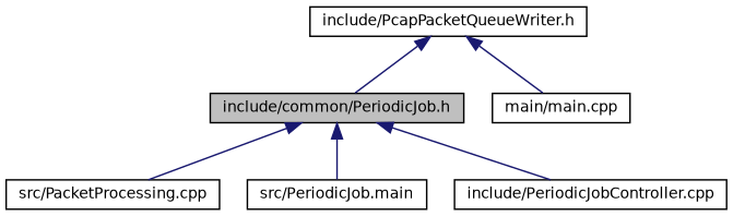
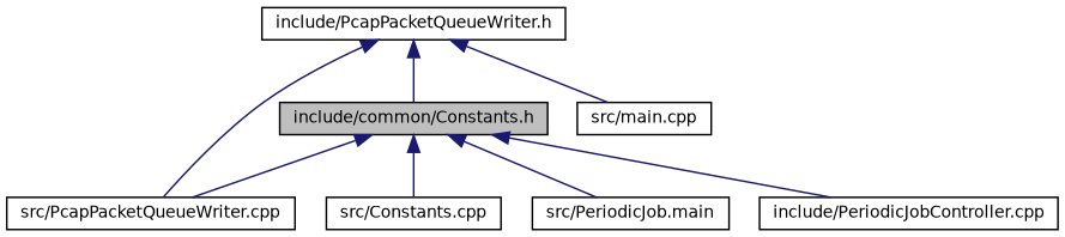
  digraph {
    fontname="DejaVu Sans"
    node [color=black fillcolor=white fontname="DejaVu Sans" fontsize=10 shape=record style=filled]
    edge [color=midnightblue dir=back fontname="DejaVu Sans" fontsize=10 labelfontname=Helvetica labelfontsize=10 style=solid]
-   n1 [fillcolor=grey75 fontcolor=black height=0.2 label="include/common/PeriodicJob.h" width=0.4]
-   n3 [height=0.2 label="src/PacketProcessing.cpp" width=0.4]
+   n1 [fillcolor=grey75 fontcolor=black height=0.2 label="include/common/Constants.h" width=0.4]
+   n2 [height=0.2 label="src/PcapPacketQueueWriter.cpp" width=0.4]
+   n3 [height=0.2 label="src/Constants.cpp" width=0.4]
    n4 [height=0.2 label="src/PeriodicJob.main" width=0.4]
    n5 [height=0.2 label="include/PeriodicJobController.cpp" width=0.4]
    n6 [height=0.2 label="include/PcapPacketQueueWriter.h" width=0.4]
-   n7 [height=0.2 label="main/main.cpp" width=0.4]
+   n7 [height=0.2 label="src/main.cpp" width=0.4]
+   n1 -> n2
    n1 -> n3
    n1 -> n4
    n1 -> n5
    n6 -> n1
+   n6 -> n2
    n6 -> n7
  }
